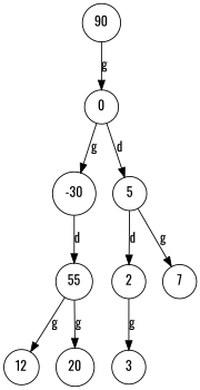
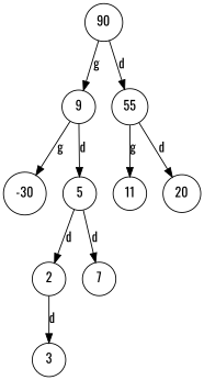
  digraph {
    fontname=Oswald
    node [fontname=Oswald shape=circle]
    edge [fontname=Oswald]
    n1 [label=90]
-   n2 [label=0]
+   n2 [label=9]
    n3 [label=55]
    n4 [label=-30]
    n5 [label=5]
-   n6 [label=12]
+   n6 [label=11]
    n7 [label=20]
    n8 [label=2]
    n9 [label=7]
    n10 [label=3]
    n1 -> n2 [label=g]
-   n4 -> n3 [label=d]
+   n1 -> n3 [label=d]
    n2 -> n4 [label=g]
    n2 -> n5 [label=d]
    n3 -> n6 [label=g]
-   n3 -> n7 [label=g]
+   n3 -> n7 [label=d]
    n5 -> n8 [label=d]
-   n5 -> n9 [label=g]
-   n8 -> n10 [label=g]
+   n5 -> n9 [label=d]
+   n8 -> n10 [label=d]
  }
